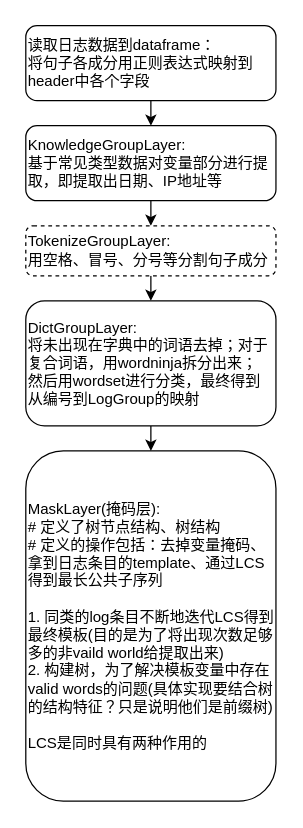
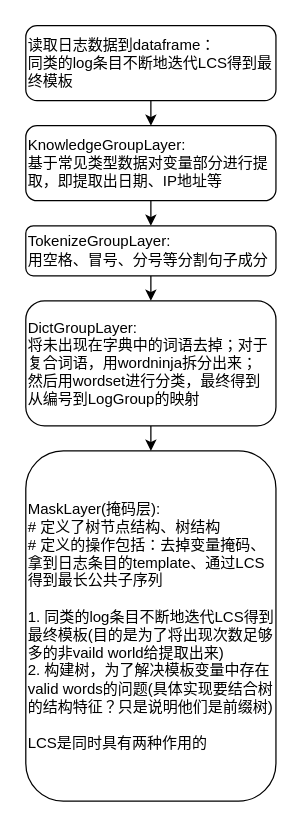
  <mxCell id="0" />
  <mxCell id="1" parent="0" />
  <mxCell id="2" style="edgeStyle=orthogonalEdgeStyle;rounded=0;orthogonalLoop=1;jettySize=auto;html=1;exitX=0.5;exitY=1;exitDx=0;exitDy=0;entryX=0.5;entryY=0;entryDx=0;entryDy=0;" edge="1" parent="1" source="3" target="5"><mxGeometry relative="1" as="geometry" /></mxCell>
- <mxCell id="3" value="读取日志数据到dataframe：&lt;br&gt;将句子各成分用正则表达式映射到header中各个字段" style="rounded=1;whiteSpace=wrap;html=1;align=left;" vertex="1" parent="1"><mxGeometry x="20" y="20" width="200" height="60" as="geometry" /></mxCell>
+ <mxCell id="3" value="读取日志数据到dataframe：&lt;br&gt;同类的log条目不断地迭代LCS得到最终模板" style="rounded=1;whiteSpace=wrap;html=1;align=left;" vertex="1" parent="1"><mxGeometry x="20" y="20" width="200" height="60" as="geometry" /></mxCell>
  <mxCell id="4" style="edgeStyle=orthogonalEdgeStyle;rounded=0;orthogonalLoop=1;jettySize=auto;html=1;exitX=0.5;exitY=1;exitDx=0;exitDy=0;entryX=0.5;entryY=0;entryDx=0;entryDy=0;" edge="1" parent="1" source="5" target="7"><mxGeometry relative="1" as="geometry" /></mxCell>
  <mxCell id="5" value="KnowledgeGroupLayer:&lt;br&gt;基于常见类型数据对变量部分进行提取，即提取出日期、IP地址等" style="rounded=1;whiteSpace=wrap;html=1;align=left;" vertex="1" parent="1"><mxGeometry x="20" y="100" width="200" height="60" as="geometry" /></mxCell>
  <mxCell id="6" style="edgeStyle=orthogonalEdgeStyle;rounded=0;orthogonalLoop=1;jettySize=auto;html=1;exitX=0.5;exitY=1;exitDx=0;exitDy=0;entryX=0.5;entryY=0;entryDx=0;entryDy=0;" edge="1" parent="1" source="7" target="9"><mxGeometry relative="1" as="geometry" /></mxCell>
- <mxCell id="7" value="TokenizeGroupLayer:&lt;br&gt;用空格、冒号、分号等分割句子成分" style="rounded=1;whiteSpace=wrap;html=1;align=left;dashed=1;" vertex="1" parent="1"><mxGeometry x="20" y="180" width="200" height="40" as="geometry" /></mxCell>
+ <mxCell id="7" value="TokenizeGroupLayer:&lt;br&gt;用空格、冒号、分号等分割句子成分" style="rounded=1;whiteSpace=wrap;html=1;align=left;" vertex="1" parent="1"><mxGeometry x="20" y="180" width="200" height="40" as="geometry" /></mxCell>
  <mxCell id="8" style="edgeStyle=orthogonalEdgeStyle;rounded=0;orthogonalLoop=1;jettySize=auto;html=1;exitX=0.5;exitY=1;exitDx=0;exitDy=0;entryX=0.5;entryY=0;entryDx=0;entryDy=0;" edge="1" parent="1" source="9" target="10"><mxGeometry relative="1" as="geometry" /></mxCell>
  <mxCell id="9" value="DictGroupLayer:&lt;br&gt;将未出现在字典中的词语去掉；对于复合词语，用wordninja拆分出来；&lt;br&gt;然后用wordset进行分类，最终得到从编号到LogGroup的映射" style="rounded=1;whiteSpace=wrap;html=1;align=left;" vertex="1" parent="1"><mxGeometry x="20" y="240" width="200" height="100" as="geometry" /></mxCell>
  <mxCell id="10" value="MaskLayer(掩码层):&lt;br&gt;# 定义了树节点结构、树结构&lt;br&gt;# 定义的操作包括：去掉变量掩码、拿到日志条目的template、通过LCS得到最长公共子序列&lt;br&gt;&lt;br&gt;1. 同类的log条目不断地迭代LCS得到最终模板(目的是为了将出现次数足够多的非vaild world给提取出来)&lt;br&gt;2. 构建树，为了解决模板变量中存在valid words的问题(具体实现要结合树的结构特征？只是说明他们是前缀树)&lt;br&gt;&lt;br&gt;LCS是同时具有两种作用的" style="rounded=1;whiteSpace=wrap;html=1;align=left;" vertex="1" parent="1"><mxGeometry x="20" y="360" width="200" height="280" as="geometry" /></mxCell>
